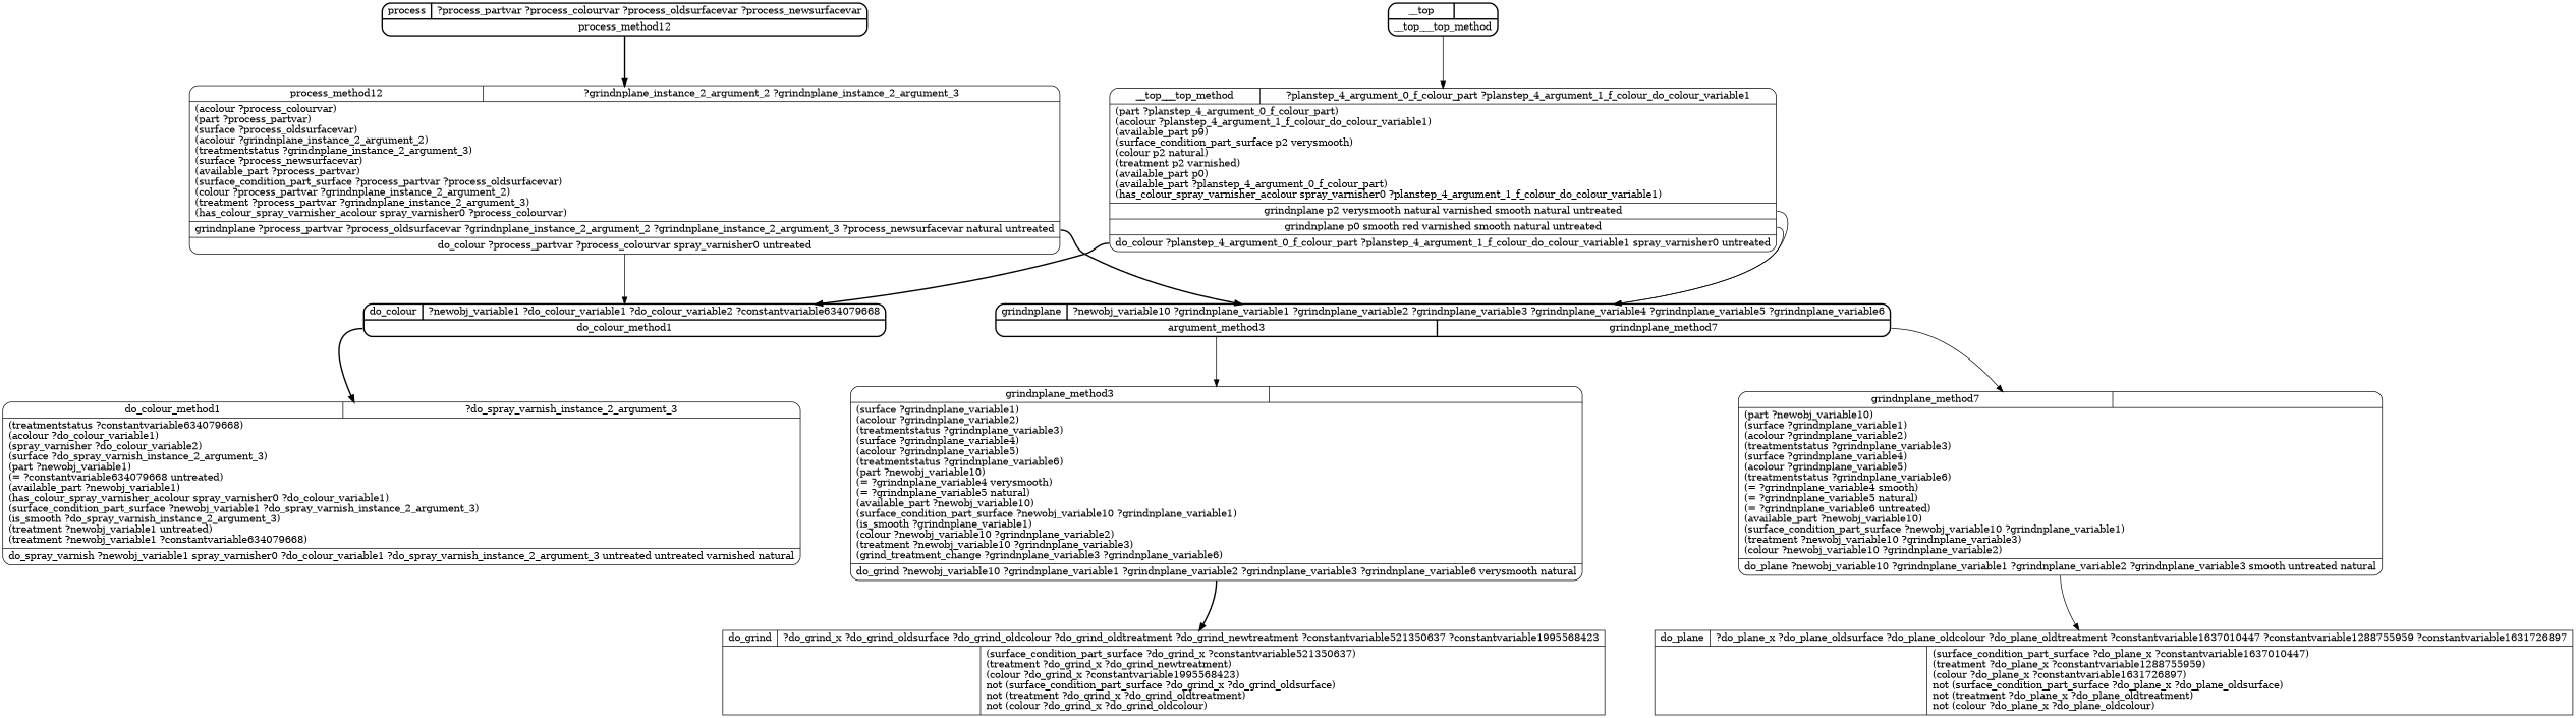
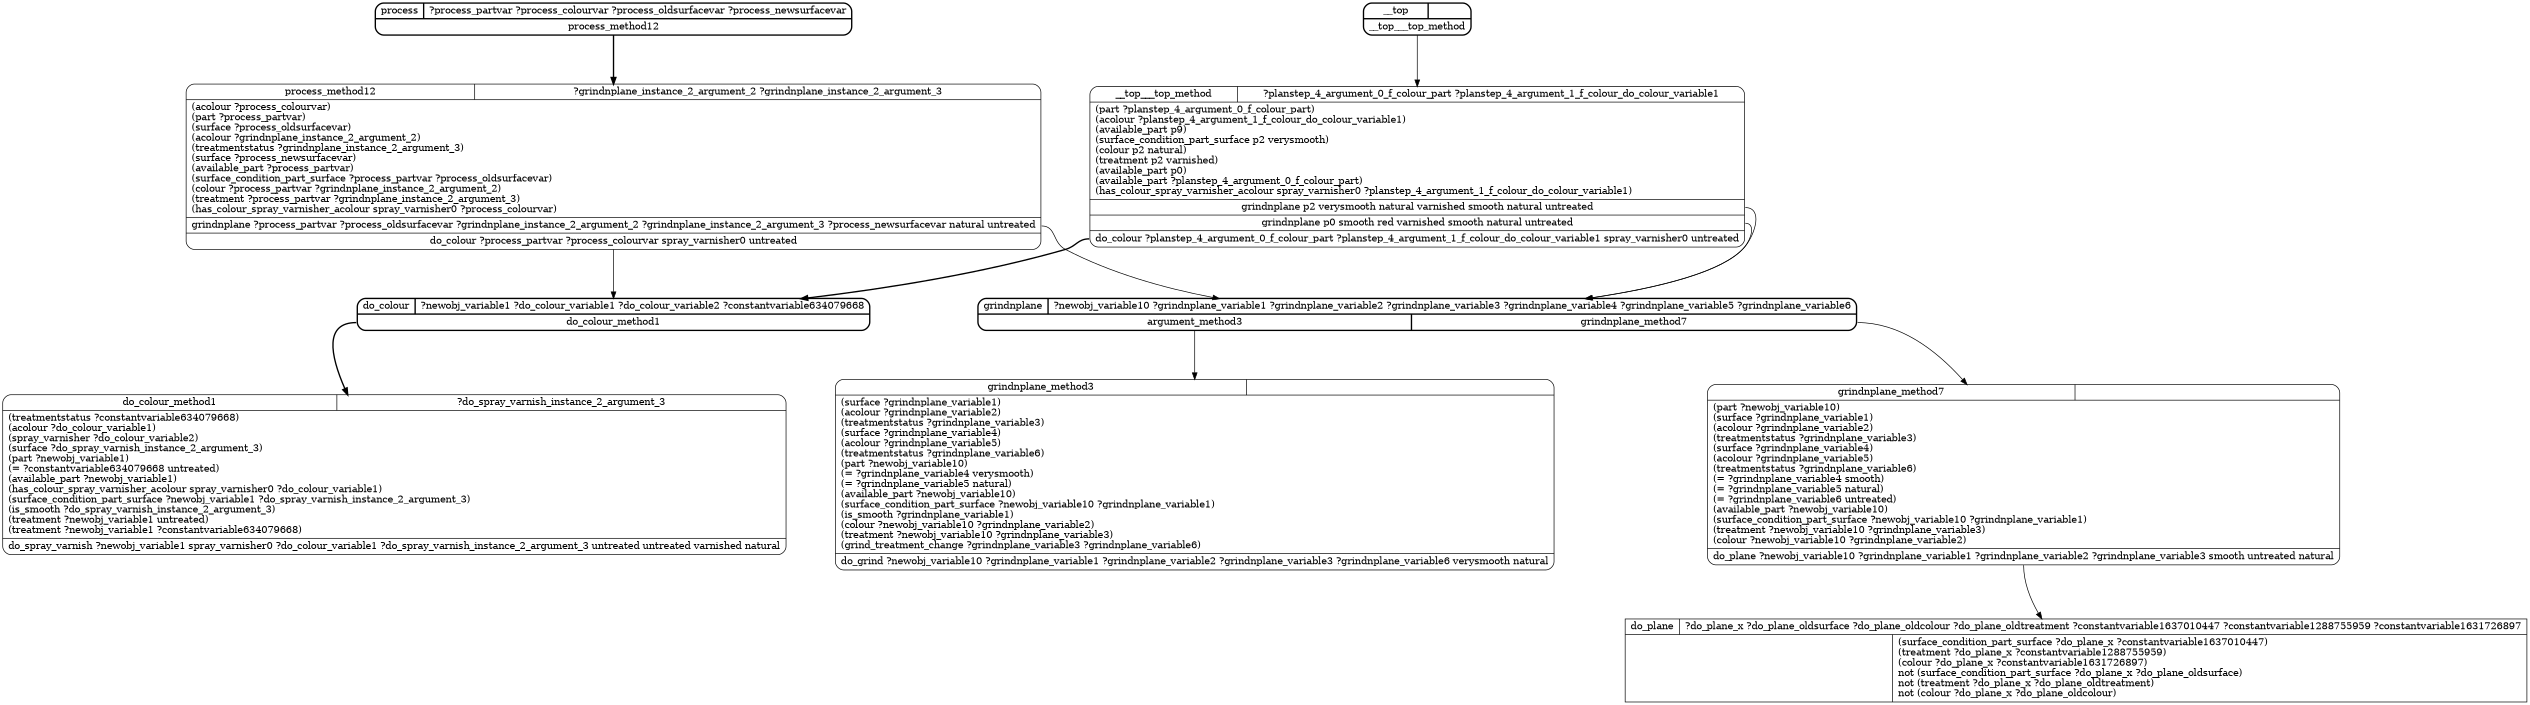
  digraph {
    nodesep=1
    ranksep=1
    node [shape=Mrecord]
    edge [style=solid tailport=n0]
-   n1 [label="{{do_grind|?do_grind_x ?do_grind_oldsurface ?do_grind_oldcolour ?do_grind_oldtreatment ?do_grind_newtreatment ?constantvariable521350637 ?constantvariable1995568423}|{|(surface_condition_part_surface ?do_grind_x ?constantvariable521350637)\l(treatment ?do_grind_x ?do_grind_newtreatment)\l(colour ?do_grind_x ?constantvariable1995568423)\lnot (surface_condition_part_surface ?do_grind_x ?do_grind_oldsurface)\lnot (treatment ?do_grind_x ?do_grind_oldtreatment)\lnot (colour ?do_grind_x ?do_grind_oldcolour)\l}}" shape=record]
    n2 [label="{{do_plane|?do_plane_x ?do_plane_oldsurface ?do_plane_oldcolour ?do_plane_oldtreatment ?constantvariable1637010447 ?constantvariable1288755959 ?constantvariable1631726897}|{|(surface_condition_part_surface ?do_plane_x ?constantvariable1637010447)\l(treatment ?do_plane_x ?constantvariable1288755959)\l(colour ?do_plane_x ?constantvariable1631726897)\lnot (surface_condition_part_surface ?do_plane_x ?do_plane_oldsurface)\lnot (treatment ?do_plane_x ?do_plane_oldtreatment)\lnot (colour ?do_plane_x ?do_plane_oldcolour)\l}}" shape=record]
    n3 [label="{{do_colour|?newobj_variable1 ?do_colour_variable1 ?do_colour_variable2 ?constantvariable634079668}|{<n0>do_colour_method1}}" style=bold]
    n4 [label="{{do_colour_method1|?do_spray_varnish_instance_2_argument_3}|(treatmentstatus ?constantvariable634079668)\l(acolour ?do_colour_variable1)\l(spray_varnisher ?do_colour_variable2)\l(surface ?do_spray_varnish_instance_2_argument_3)\l(part ?newobj_variable1)\l(= ?constantvariable634079668 untreated)\l(available_part ?newobj_variable1)\l(has_colour_spray_varnisher_acolour spray_varnisher0 ?do_colour_variable1)\l(surface_condition_part_surface ?newobj_variable1 ?do_spray_varnish_instance_2_argument_3)\l(is_smooth ?do_spray_varnish_instance_2_argument_3)\l(treatment ?newobj_variable1 untreated)\l(treatment ?newobj_variable1 ?constantvariable634079668)\l|<n0>do_spray_varnish ?newobj_variable1 spray_varnisher0 ?do_colour_variable1 ?do_spray_varnish_instance_2_argument_3 untreated untreated varnished natural}"]
    n5 [label="{{grindnplane|?newobj_variable10 ?grindnplane_variable1 ?grindnplane_variable2 ?grindnplane_variable3 ?grindnplane_variable4 ?grindnplane_variable5 ?grindnplane_variable6}|{<n0>argument_method3|<n1>grindnplane_method7}}" style=bold]
    n6 [label="{{grindnplane_method3|}|(surface ?grindnplane_variable1)\l(acolour ?grindnplane_variable2)\l(treatmentstatus ?grindnplane_variable3)\l(surface ?grindnplane_variable4)\l(acolour ?grindnplane_variable5)\l(treatmentstatus ?grindnplane_variable6)\l(part ?newobj_variable10)\l(= ?grindnplane_variable4 verysmooth)\l(= ?grindnplane_variable5 natural)\l(available_part ?newobj_variable10)\l(surface_condition_part_surface ?newobj_variable10 ?grindnplane_variable1)\l(is_smooth ?grindnplane_variable1)\l(colour ?newobj_variable10 ?grindnplane_variable2)\l(treatment ?newobj_variable10 ?grindnplane_variable3)\l(grind_treatment_change ?grindnplane_variable3 ?grindnplane_variable6)\l|<n0>do_grind ?newobj_variable10 ?grindnplane_variable1 ?grindnplane_variable2 ?grindnplane_variable3 ?grindnplane_variable6 verysmooth natural}"]
    n7 [label="{{grindnplane_method7|}|(part ?newobj_variable10)\l(surface ?grindnplane_variable1)\l(acolour ?grindnplane_variable2)\l(treatmentstatus ?grindnplane_variable3)\l(surface ?grindnplane_variable4)\l(acolour ?grindnplane_variable5)\l(treatmentstatus ?grindnplane_variable6)\l(= ?grindnplane_variable4 smooth)\l(= ?grindnplane_variable5 natural)\l(= ?grindnplane_variable6 untreated)\l(available_part ?newobj_variable10)\l(surface_condition_part_surface ?newobj_variable10 ?grindnplane_variable1)\l(treatment ?newobj_variable10 ?grindnplane_variable3)\l(colour ?newobj_variable10 ?grindnplane_variable2)\l|<n0>do_plane ?newobj_variable10 ?grindnplane_variable1 ?grindnplane_variable2 ?grindnplane_variable3 smooth untreated natural}"]
    n8 [label="{{process|?process_partvar ?process_colourvar ?process_oldsurfacevar ?process_newsurfacevar}|{<n0>process_method12}}" style=bold]
    n9 [label="{{process_method12|?grindnplane_instance_2_argument_2 ?grindnplane_instance_2_argument_3}|(acolour ?process_colourvar)\l(part ?process_partvar)\l(surface ?process_oldsurfacevar)\l(acolour ?grindnplane_instance_2_argument_2)\l(treatmentstatus ?grindnplane_instance_2_argument_3)\l(surface ?process_newsurfacevar)\l(available_part ?process_partvar)\l(surface_condition_part_surface ?process_partvar ?process_oldsurfacevar)\l(colour ?process_partvar ?grindnplane_instance_2_argument_2)\l(treatment ?process_partvar ?grindnplane_instance_2_argument_3)\l(has_colour_spray_varnisher_acolour spray_varnisher0 ?process_colourvar)\l|<n0>grindnplane ?process_partvar ?process_oldsurfacevar ?grindnplane_instance_2_argument_2 ?grindnplane_instance_2_argument_3 ?process_newsurfacevar natural untreated|<n1>do_colour ?process_partvar ?process_colourvar spray_varnisher0 untreated}"]
    n10 [label="{{__top|}|{<n0>__top___top_method}}" style=bold]
    n11 [label="{{__top___top_method|?planstep_4_argument_0_f_colour_part ?planstep_4_argument_1_f_colour_do_colour_variable1}|(part ?planstep_4_argument_0_f_colour_part)\l(acolour ?planstep_4_argument_1_f_colour_do_colour_variable1)\l(available_part p9)\l(surface_condition_part_surface p2 verysmooth)\l(colour p2 natural)\l(treatment p2 varnished)\l(available_part p0)\l(available_part ?planstep_4_argument_0_f_colour_part)\l(has_colour_spray_varnisher_acolour spray_varnisher0 ?planstep_4_argument_1_f_colour_do_colour_variable1)\l|<n0>grindnplane p2 verysmooth natural varnished smooth natural untreated|<n1>grindnplane p0 smooth red varnished smooth natural untreated|<n2>do_colour ?planstep_4_argument_0_f_colour_part ?planstep_4_argument_1_f_colour_do_colour_variable1 spray_varnisher0 untreated}"]
    n3 -> n4 [style=bold]
    n5 -> n6
    n5 -> n7 [tailport=n1]
-   n6 -> n1 [style=bold]
    n7 -> n2
    n8 -> n9 [style=bold]
    n9 -> n3 [tailport=n1]
-   n9 -> n5 [style=bold]
+   n9 -> n5
    n10 -> n11
    n11 -> n3 [style=bold tailport=n2]
    n11 -> n5
    n11 -> n5 [tailport=n1]
  }
